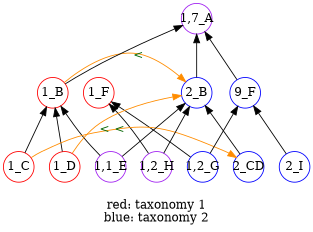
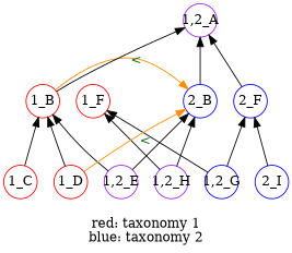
  digraph {
    label="\nred: taxonomy 1\nblue: taxonomy 2\n"
    rankdir=TD
    node [color=blue fixedsize=true shape=circle style=solid]
    edge [concentrate=true dir=back]
    "1_B" [color=red]
    "1_F" [color=red]
-   "1,2_E" [color=purple label="1,1_E"]
+   "1,2_E" [color=purple]
    "1_C" [color=red]
    "1_D" [color=red]
    "1,2_G"
    "1,2_H" [color=purple]
    "2_B"
-   "2_F" [label="9_F"]
-   "2_CD"
+   "2_F"
    "2_I"
-   "1,2_A" [color=purple label="1,7_A"]
+   "1,2_A" [color=purple]
    subgraph sub_1 {
      "1_B"
      "1_F"
    }
    subgraph sub_2 {
      rank=same
      "1_B"
      "1_F"
    }
    subgraph sub_3 {
      "1,2_E"
      "1_C"
      "1_D"
    }
    subgraph sub_4 {
      rank=same
      "1,2_E"
      "1_C"
      "1_D"
    }
    subgraph sub_5 {
      "1,2_G"
      "1,2_H"
    }
    subgraph sub_6 {
      rank=same
      "1,2_G"
      "1,2_H"
    }
    subgraph sub_7 {
      "2_B"
      "2_F"
    }
    subgraph sub_8 {
      rank=same
      "2_B"
      "2_F"
    }
    subgraph sub_9 {
      "1,2_E"
      "1,2_H"
-     "2_CD"
    }
    subgraph sub_10 {
      rank=same
      "1,2_E"
      "1,2_H"
-     "2_CD"
    }
    subgraph sub_11 {
      "1,2_G"
      "2_I"
    }
    subgraph sub_12 {
      rank=same
      "1,2_G"
      "2_I"
    }
    subgraph sub_13 {
      rank=same
      "1_B"
      "2_B"
    }
    subgraph sub_14 {
      rank=same
      "1_F"
      "2_F"
    }
    "1_B" -> "1,2_E"
    "1_B" -> "1_C"
    "1_B" -> "1_D"
    "1_B" -> "2_B" [color=darkorange dir=forward fontcolor=darkgreen label="<"]
    "1_F" -> "1,2_G"
    "1_F" -> "1,2_H"
    "1_F" -> "2_B" [color=navy dir=none fontcolor=navy label=overlaps style=invis]
-   "1_C" -> "2_CD" [color=darkorange dir=forward fontcolor=darkgreen label="<"]
    "1_D" -> "2_B" [color=darkorange dir=forward fontcolor=darkgreen label="<"]
    "2_B" -> "1,2_E"
    "2_B" -> "1,2_H"
-   "2_B" -> "2_CD"
    "2_F" -> "1,2_G"
    "2_F" -> "2_I"
    "1,2_A" -> "1_B"
    "1,2_A" -> "2_B"
    "1,2_A" -> "2_F"
  }
